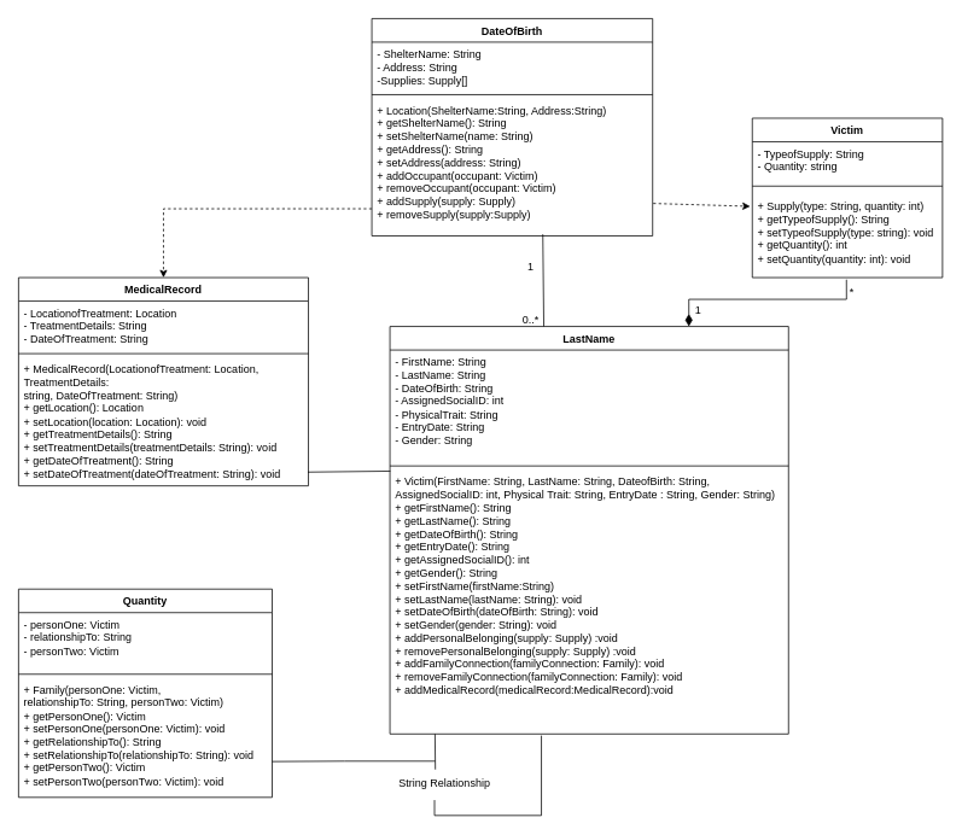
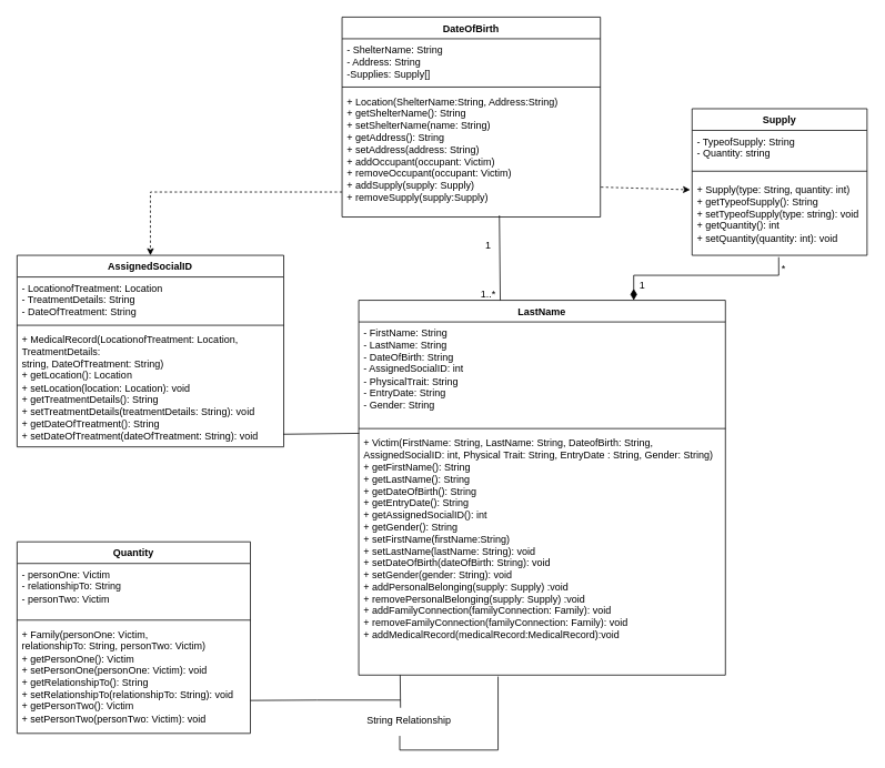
  <mxCell id="0" />
  <mxCell id="1" parent="0" />
  <mxCell id="2" value="LastName" style="swimlane;fontStyle=1;align=center;verticalAlign=top;childLayout=stackLayout;horizontal=1;startSize=26;horizontalStack=0;resizeParent=1;resizeParentMax=0;resizeLast=0;collapsible=1;marginBottom=0;whiteSpace=wrap;html=1;" vertex="1" parent="1"><mxGeometry x="430" y="360" width="440" height="450" as="geometry" /></mxCell>
  <mxCell id="3" value="- FirstName: String&lt;br&gt;- LastName: String&lt;br&gt;- DateOfBirth: String&lt;br&gt;- AssignedSocialID: int&lt;div&gt;- PhysicalTrait: String&lt;br&gt;- EntryDate: String&lt;div&gt;- Gender: String&lt;/div&gt;&lt;/div&gt;" style="text;strokeColor=none;fillColor=none;align=left;verticalAlign=top;spacingLeft=4;spacingRight=4;overflow=hidden;rotatable=0;points=[[0,0.5],[1,0.5]];portConstraint=eastwest;whiteSpace=wrap;html=1;" vertex="1" parent="2"><mxGeometry y="26" width="440" height="124" as="geometry" /></mxCell>
  <mxCell id="4" value="" style="line;strokeWidth=1;fillColor=none;align=left;verticalAlign=middle;spacingTop=-1;spacingLeft=3;spacingRight=3;rotatable=0;labelPosition=right;points=[];portConstraint=eastwest;strokeColor=inherit;" vertex="1" parent="2"><mxGeometry y="150" width="440" height="8" as="geometry" /></mxCell>
  <mxCell id="5" value="+ Victim(FirstName: String, LastName: String, DateofBirth: String, AssignedSocialID: int, Physical Trait: String, EntryDate : String, Gender: String)&lt;br&gt;+ getFirstName(): String&lt;br&gt;+ getLastName(): String&lt;br&gt;+ getDateOfBirth(): String&lt;br&gt;+ getEntryDate(): String&lt;br&gt;+ getAssignedSocialID(): int&lt;font color=&quot;#ff8000&quot;&gt;&lt;br&gt;&lt;/font&gt;+ getGender(): String&lt;br&gt;+ setFirstName(firstName:String)&lt;br&gt;+ setLastName(lastName: String): void&lt;br&gt;+ setDateOfBirth(dateOfBirth: String): void&lt;br&gt;+ setGender(gender: String): void&lt;br&gt;+ addPersonalBelonging(supply: Supply) :void&lt;br&gt;+ removePersonalBelonging(supply: Supply) :void&lt;br&gt;+ addFamilyConnection(familyConnection: Family): void&lt;br&gt;+ removeFamilyConnection(familyConnection: Family): void&lt;br&gt;+ addMedicalRecord(medicalRecord:MedicalRecord):void&lt;div&gt;&lt;br&gt;&lt;/div&gt;&lt;div&gt;&lt;div&gt;&lt;div&gt;&lt;br&gt;&lt;/div&gt;&lt;/div&gt;&lt;/div&gt;" style="text;strokeColor=none;fillColor=none;align=left;verticalAlign=top;spacingLeft=4;spacingRight=4;overflow=hidden;rotatable=0;points=[[0,0.5],[1,0.5]];portConstraint=eastwest;whiteSpace=wrap;html=1;" vertex="1" parent="2"><mxGeometry y="158" width="440" height="292" as="geometry" /></mxCell>
  <mxCell id="6" value="Quantity" style="swimlane;fontStyle=1;align=center;verticalAlign=top;childLayout=stackLayout;horizontal=1;startSize=26;horizontalStack=0;resizeParent=1;resizeParentMax=0;resizeLast=0;collapsible=1;marginBottom=0;whiteSpace=wrap;html=1;" vertex="1" parent="1"><mxGeometry x="20" y="650" width="280" height="230" as="geometry" /></mxCell>
  <mxCell id="7" value="- personOne: Victim&lt;br&gt;- relationshipTo: String&lt;br&gt;- personTwo: Victim" style="text;strokeColor=none;fillColor=none;align=left;verticalAlign=top;spacingLeft=4;spacingRight=4;overflow=hidden;rotatable=0;points=[[0,0.5],[1,0.5]];portConstraint=eastwest;whiteSpace=wrap;html=1;" vertex="1" parent="6"><mxGeometry y="26" width="280" height="64" as="geometry" /></mxCell>
  <mxCell id="8" value="" style="line;strokeWidth=1;fillColor=none;align=left;verticalAlign=middle;spacingTop=-1;spacingLeft=3;spacingRight=3;rotatable=0;labelPosition=right;points=[];portConstraint=eastwest;strokeColor=inherit;" vertex="1" parent="6"><mxGeometry y="90" width="280" height="8" as="geometry" /></mxCell>
  <mxCell id="9" value="+ Family(personOne: Victim,&lt;br&gt;relationshipTo: String, personTwo: Victim)&lt;br&gt;+ getPersonOne(): Victim&lt;br&gt;+ setPersonOne(personOne: Victim): void&lt;br&gt;+ getRelationshipTo(): String&lt;br&gt;+ setRelationshipTo(relationshipTo: String): void&lt;br&gt;+ getPersonTwo(): Victim&lt;br&gt;+ setPersonTwo(personTwo: Victim): void" style="text;strokeColor=none;fillColor=none;align=left;verticalAlign=top;spacingLeft=4;spacingRight=4;overflow=hidden;rotatable=0;points=[[0,0.5],[1,0.5]];portConstraint=eastwest;whiteSpace=wrap;html=1;" vertex="1" parent="6"><mxGeometry y="98" width="280" height="132" as="geometry" /></mxCell>
  <mxCell id="10" value="DateOfBirth" style="swimlane;fontStyle=1;align=center;verticalAlign=top;childLayout=stackLayout;horizontal=1;startSize=26;horizontalStack=0;resizeParent=1;resizeParentMax=0;resizeLast=0;collapsible=1;marginBottom=0;whiteSpace=wrap;html=1;" vertex="1" parent="1"><mxGeometry x="410" y="20" width="310" height="240" as="geometry" /></mxCell>
  <mxCell id="11" value="- ShelterName: String&lt;br&gt;- Address: String&lt;div&gt;-Supplies: Supply[]&lt;/div&gt;&lt;div&gt;&lt;br&gt;&lt;div&gt;&lt;br&gt;&lt;/div&gt;&lt;/div&gt;" style="text;strokeColor=none;fillColor=none;align=left;verticalAlign=top;spacingLeft=4;spacingRight=4;overflow=hidden;rotatable=0;points=[[0,0.5],[1,0.5]];portConstraint=eastwest;whiteSpace=wrap;html=1;" vertex="1" parent="10"><mxGeometry y="26" width="310" height="54" as="geometry" /></mxCell>
  <mxCell id="12" value="" style="line;strokeWidth=1;fillColor=none;align=left;verticalAlign=middle;spacingTop=-1;spacingLeft=3;spacingRight=3;rotatable=0;labelPosition=right;points=[];portConstraint=eastwest;strokeColor=inherit;" vertex="1" parent="10"><mxGeometry y="80" width="310" height="8" as="geometry" /></mxCell>
  <mxCell id="13" value="+ Location(ShelterName:String, Address:String)&lt;br&gt;+ getShelterName(): String&lt;br&gt;+ setShelterName(name: String)&lt;br&gt;+ getAddress(): String&lt;br&gt;+ setAddress(address: String)&lt;br&gt;+ addOccupant(occupant: Victim)&lt;br&gt;+ removeOccupant(occupant: Victim)&lt;br&gt;+ addSupply(supply: Supply)&lt;br&gt;+ removeSupply(supply:Supply)" style="text;strokeColor=none;fillColor=none;align=left;verticalAlign=top;spacingLeft=4;spacingRight=4;overflow=hidden;rotatable=0;points=[[0,0.5],[1,0.5]];portConstraint=eastwest;whiteSpace=wrap;html=1;" vertex="1" parent="10"><mxGeometry y="88" width="310" height="152" as="geometry" /></mxCell>
- <mxCell id="14" value="Victim" style="swimlane;fontStyle=1;align=center;verticalAlign=top;childLayout=stackLayout;horizontal=1;startSize=26;horizontalStack=0;resizeParent=1;resizeParentMax=0;resizeLast=0;collapsible=1;marginBottom=0;whiteSpace=wrap;html=1;" vertex="1" parent="1"><mxGeometry x="830" y="130" width="210" height="176" as="geometry" /></mxCell>
+ <mxCell id="14" value="Supply" style="swimlane;fontStyle=1;align=center;verticalAlign=top;childLayout=stackLayout;horizontal=1;startSize=26;horizontalStack=0;resizeParent=1;resizeParentMax=0;resizeLast=0;collapsible=1;marginBottom=0;whiteSpace=wrap;html=1;" vertex="1" parent="1"><mxGeometry x="830" y="130" width="210" height="176" as="geometry" /></mxCell>
  <mxCell id="15" value="- TypeofSupply: String&lt;br&gt;- Quantity: string" style="text;strokeColor=none;fillColor=none;align=left;verticalAlign=top;spacingLeft=4;spacingRight=4;overflow=hidden;rotatable=0;points=[[0,0.5],[1,0.5]];portConstraint=eastwest;whiteSpace=wrap;html=1;" vertex="1" parent="14"><mxGeometry y="26" width="210" height="40" as="geometry" /></mxCell>
  <mxCell id="16" value="" style="line;strokeWidth=1;fillColor=none;align=left;verticalAlign=middle;spacingTop=-1;spacingLeft=3;spacingRight=3;rotatable=0;labelPosition=right;points=[];portConstraint=eastwest;strokeColor=inherit;" vertex="1" parent="14"><mxGeometry y="66" width="210" height="18" as="geometry" /></mxCell>
  <mxCell id="17" value="+ Supply(type: String, quantity: int)&lt;br&gt;+ getTypeofSupply(): String&lt;br&gt;+ setTypeofSupply(type: string): void&lt;br&gt;+ getQuantity(): int&lt;br&gt;+ setQuantity(quantity: int): void" style="text;strokeColor=none;fillColor=none;align=left;verticalAlign=top;spacingLeft=4;spacingRight=4;overflow=hidden;rotatable=0;points=[[0,0.5],[1,0.5]];portConstraint=eastwest;whiteSpace=wrap;html=1;" vertex="1" parent="14"><mxGeometry y="84" width="210" height="92" as="geometry" /></mxCell>
- <mxCell id="18" value="MedicalRecord" style="swimlane;fontStyle=1;align=center;verticalAlign=top;childLayout=stackLayout;horizontal=1;startSize=26;horizontalStack=0;resizeParent=1;resizeParentMax=0;resizeLast=0;collapsible=1;marginBottom=0;whiteSpace=wrap;html=1;" vertex="1" parent="1"><mxGeometry x="20" y="306" width="320" height="230" as="geometry" /></mxCell>
+ <mxCell id="18" value="AssignedSocialID" style="swimlane;fontStyle=1;align=center;verticalAlign=top;childLayout=stackLayout;horizontal=1;startSize=26;horizontalStack=0;resizeParent=1;resizeParentMax=0;resizeLast=0;collapsible=1;marginBottom=0;whiteSpace=wrap;html=1;" vertex="1" parent="1"><mxGeometry x="20" y="306" width="320" height="230" as="geometry" /></mxCell>
  <mxCell id="19" value="- LocationofTreatment: Location&lt;br&gt;- TreatmentDetails: String&lt;br&gt;- DateOfTreatment: String&lt;div&gt;&lt;br&gt;&lt;/div&gt;" style="text;strokeColor=none;fillColor=none;align=left;verticalAlign=top;spacingLeft=4;spacingRight=4;overflow=hidden;rotatable=0;points=[[0,0.5],[1,0.5]];portConstraint=eastwest;whiteSpace=wrap;html=1;" vertex="1" parent="18"><mxGeometry y="26" width="320" height="54" as="geometry" /></mxCell>
  <mxCell id="20" value="" style="line;strokeWidth=1;fillColor=none;align=left;verticalAlign=middle;spacingTop=-1;spacingLeft=3;spacingRight=3;rotatable=0;labelPosition=right;points=[];portConstraint=eastwest;strokeColor=inherit;" vertex="1" parent="18"><mxGeometry y="80" width="320" height="8" as="geometry" /></mxCell>
  <mxCell id="21" value="+ MedicalRecord(LocationofTreatment: Location, TreatmentDetails:&lt;br&gt;string, DateOfTreatment: String)&lt;br&gt;+ getLocation(): Location&lt;br&gt;+ setLocation(location: Location): void&lt;br&gt;+ getTreatmentDetails(): String&lt;br&gt;+ setTreatmentDetails(treatmentDetails: String): void&lt;br&gt;+ getDateOfTreatment(): String&lt;br&gt;+ setDateOfTreatment(dateOfTreatment: String): void" style="text;strokeColor=none;fillColor=none;align=left;verticalAlign=top;spacingLeft=4;spacingRight=4;overflow=hidden;rotatable=0;points=[[0,0.5],[1,0.5]];portConstraint=eastwest;whiteSpace=wrap;html=1;" vertex="1" parent="18"><mxGeometry y="88" width="320" height="142" as="geometry" /></mxCell>
  <mxCell id="22" value="String Relationship" style="text;html=1;align=center;verticalAlign=middle;resizable=0;points=[];autosize=1;strokeColor=none;fillColor=none;" vertex="1" parent="1"><mxGeometry x="425" y="850" width="130" height="30" as="geometry" /></mxCell>
  <mxCell id="23" value="" style="endArrow=diamondThin;html=1;rounded=0;endFill=1;endSize=11;edgeStyle=orthogonalEdgeStyle;entryX=0.75;entryY=0;entryDx=0;entryDy=0;exitX=0.495;exitY=1.024;exitDx=0;exitDy=0;exitPerimeter=0;" edge="1" parent="1" source="17" target="2"><mxGeometry width="50" height="50" relative="1" as="geometry"><mxPoint x="970" y="330" as="sourcePoint" /><mxPoint x="720" y="-240" as="targetPoint" /><Array as="points"><mxPoint x="934" y="330" /><mxPoint x="760" y="330" /></Array></mxGeometry></mxCell>
  <mxCell id="24" value="1" style="text;html=1;align=center;verticalAlign=middle;resizable=0;points=[];autosize=1;strokeColor=none;fillColor=none;" vertex="1" parent="1"><mxGeometry x="755" y="328" width="30" height="30" as="geometry" /></mxCell>
  <mxCell id="25" value="1" style="text;html=1;align=center;verticalAlign=middle;resizable=0;points=[];autosize=1;strokeColor=none;fillColor=none;" vertex="1" parent="1"><mxGeometry x="570" y="280" width="30" height="30" as="geometry" /></mxCell>
- <mxCell id="26" value="0..*" style="text;html=1;align=center;verticalAlign=middle;resizable=0;points=[];autosize=1;strokeColor=none;fillColor=none;" vertex="1" parent="1"><mxGeometry x="565" y="338" width="40" height="30" as="geometry" /></mxCell>
+ <mxCell id="26" value="1..*" style="text;html=1;align=center;verticalAlign=middle;resizable=0;points=[];autosize=1;strokeColor=none;fillColor=none;" vertex="1" parent="1"><mxGeometry x="565" y="338" width="40" height="30" as="geometry" /></mxCell>
  <mxCell id="27" value="" style="endArrow=none;html=1;rounded=0;exitX=0.424;exitY=-0.026;exitDx=0;exitDy=0;exitPerimeter=0;entryX=0.113;entryY=1;entryDx=0;entryDy=0;entryPerimeter=0;" edge="1" parent="1" source="22" target="5"><mxGeometry width="50" height="50" relative="1" as="geometry"><mxPoint x="420" y="880" as="sourcePoint" /><mxPoint x="470" y="830" as="targetPoint" /></mxGeometry></mxCell>
  <mxCell id="28" value="" style="endArrow=none;html=1;rounded=0;edgeStyle=elbowEdgeStyle;elbow=vertical;exitX=0.417;exitY=1.1;exitDx=0;exitDy=0;exitPerimeter=0;entryX=0.38;entryY=1.006;entryDx=0;entryDy=0;entryPerimeter=0;" edge="1" parent="1" source="22" target="5"><mxGeometry width="50" height="50" relative="1" as="geometry"><mxPoint x="480" y="940" as="sourcePoint" /><mxPoint x="610" y="922" as="targetPoint" /><Array as="points"><mxPoint x="540" y="900" /></Array></mxGeometry></mxCell>
  <mxCell id="29" value="" style="endArrow=none;html=1;rounded=0;entryX=0.609;entryY=0.988;entryDx=0;entryDy=0;entryPerimeter=0;exitX=0.386;exitY=0;exitDx=0;exitDy=0;exitPerimeter=0;" edge="1" parent="1" source="2" target="13"><mxGeometry width="50" height="50" relative="1" as="geometry"><mxPoint x="550" y="270" as="sourcePoint" /><mxPoint x="580" y="180" as="targetPoint" /></mxGeometry></mxCell>
  <mxCell id="30" value="" style="endArrow=none;html=1;rounded=0;exitX=1;exitY=0.564;exitDx=0;exitDy=0;exitPerimeter=0;" edge="1" parent="1"><mxGeometry width="50" height="50" relative="1" as="geometry"><mxPoint x="300" y="840.448" as="sourcePoint" /><mxPoint x="480" y="840" as="targetPoint" /><Array as="points"><mxPoint x="380" y="840" /></Array></mxGeometry></mxCell>
  <mxCell id="31" value="*" style="text;html=1;align=center;verticalAlign=middle;whiteSpace=wrap;rounded=0;" vertex="1" parent="1"><mxGeometry x="910" y="308" width="60" height="30" as="geometry" /></mxCell>
  <mxCell id="32" value="" style="endArrow=classic;html=1;rounded=0;dashed=1;exitX=1.002;exitY=0.764;exitDx=0;exitDy=0;exitPerimeter=0;entryX=-0.011;entryY=0.145;entryDx=0;entryDy=0;entryPerimeter=0;" edge="1" parent="1" source="13" target="17"><mxGeometry width="50" height="50" relative="1" as="geometry"><mxPoint x="750" y="260" as="sourcePoint" /><mxPoint x="800" y="210" as="targetPoint" /></mxGeometry></mxCell>
  <mxCell id="33" value="" style="endArrow=classic;html=1;rounded=0;dashed=1;edgeStyle=elbowEdgeStyle;elbow=vertical;exitX=0;exitY=0.605;exitDx=0;exitDy=0;exitPerimeter=0;entryX=0.5;entryY=0;entryDx=0;entryDy=0;" edge="1" parent="1" target="18"><mxGeometry width="50" height="50" relative="1" as="geometry"><mxPoint x="410" y="230" as="sourcePoint" /><mxPoint x="180" y="300" as="targetPoint" /><Array as="points"><mxPoint x="330" y="230.04" /></Array></mxGeometry></mxCell>
  <mxCell id="34" value="" style="endArrow=none;html=1;rounded=0;entryX=0.998;entryY=0.893;entryDx=0;entryDy=0;entryPerimeter=0;exitX=0.001;exitY=0.006;exitDx=0;exitDy=0;exitPerimeter=0;" edge="1" parent="1" source="5" target="21"><mxGeometry width="50" height="50" relative="1" as="geometry"><mxPoint x="240" y="630" as="sourcePoint" /><mxPoint x="290" y="580" as="targetPoint" /><Array as="points" /></mxGeometry></mxCell>
